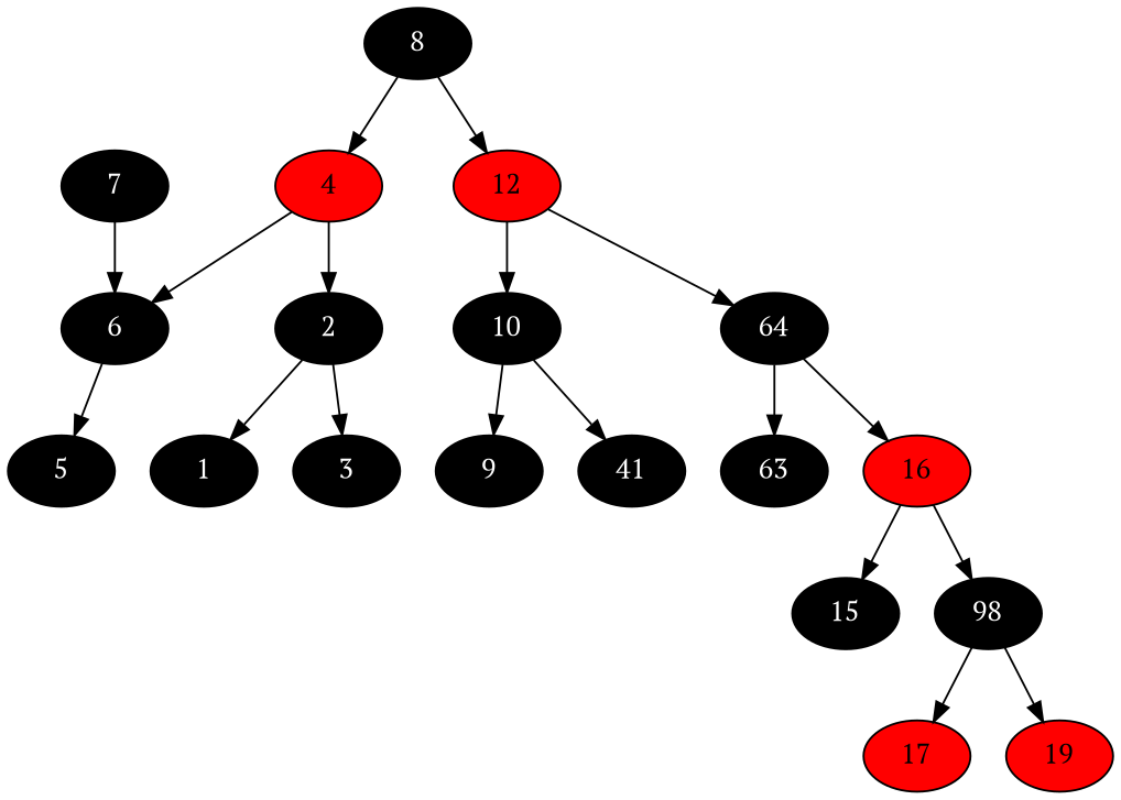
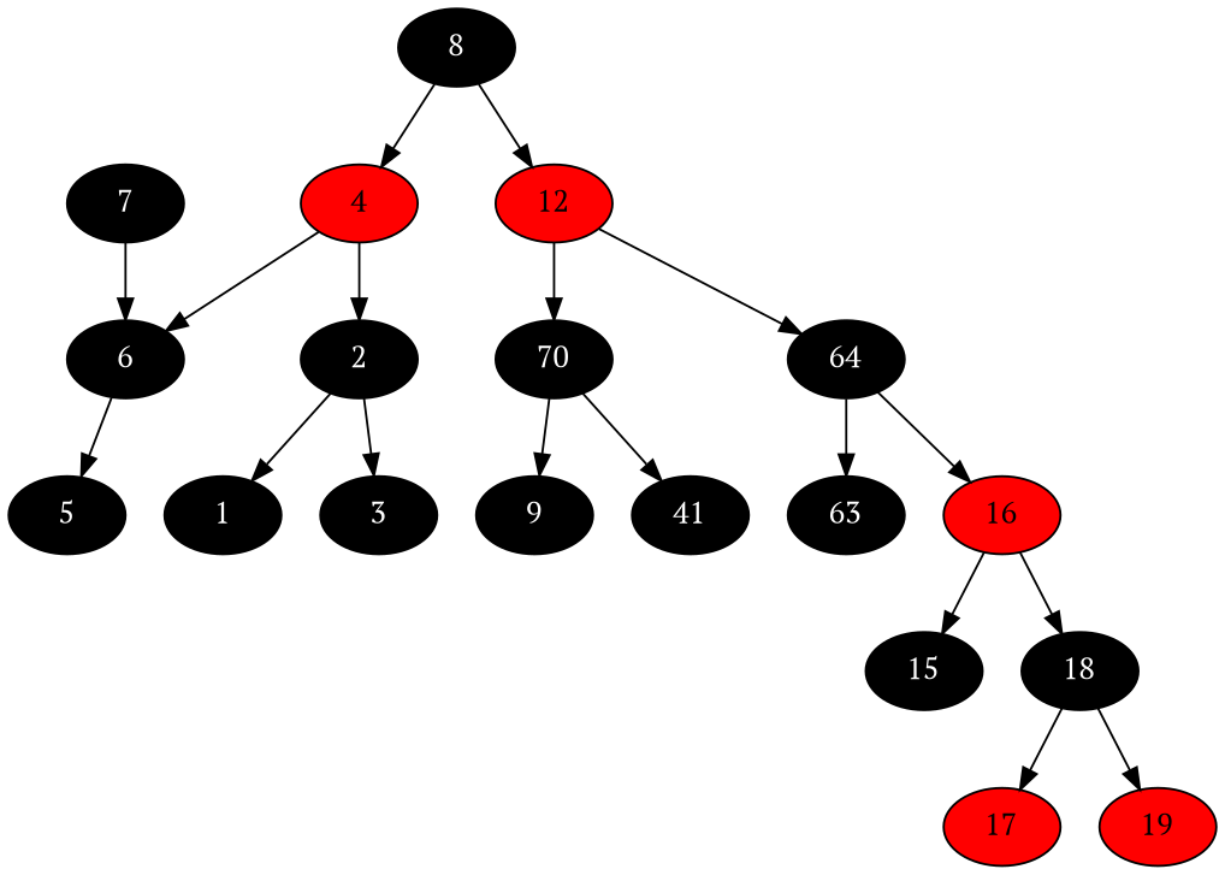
  digraph {
    fontname="PT Serif"
    node [fillcolor=black fontname="PT Serif" style=filled fontcolor=white]
    edge [fontname="PT Serif"]
    4 [fillcolor=red fontcolor=""]
    8
    12 [fillcolor=red fontcolor=""]
    2
    6
-   10
+   10 [label=70]
    n7 [label=64]
    1
    3
    5
    7
    9
    n13 [label=41]
    n14 [label=63]
    16 [fillcolor=red fontcolor=""]
    15
-   18 [label=98]
+   18
    17 [fillcolor=red fontcolor=""]
    19 [fillcolor=red fontcolor=""]
    4 -> 2
    4 -> 6
    8 -> 4
    8 -> 12
    12 -> 10
    12 -> n7
    2 -> 1
    2 -> 3
    6 -> 5
    10 -> 9
    10 -> n13
    n7 -> n14
    n7 -> 16
    7 -> 6
    16 -> 15
    16 -> 18
    18 -> 17
    18 -> 19
  }
